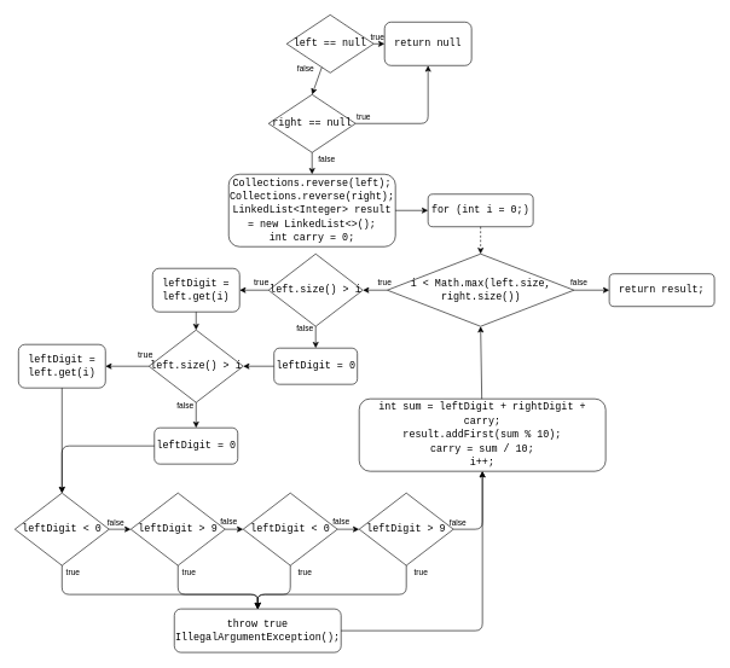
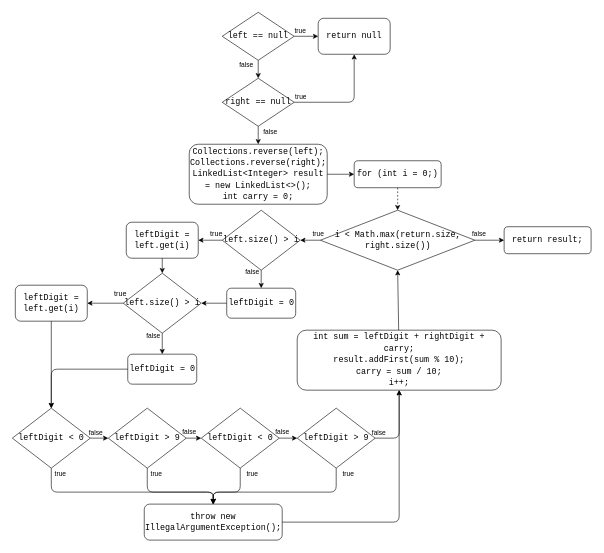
  <mxCell id="0" />
  <mxCell id="1" parent="0" />
  <mxCell id="2" style="edgeStyle=none;html=1;entryX=0.5;entryY=1;entryDx=0;entryDy=0;labelBackgroundColor=none;strokeColor=#000000;fontColor=#000000;" edge="1" parent="1" source="3" target="12"><mxGeometry relative="1" as="geometry" /></mxCell>
  <mxCell id="3" value="&lt;div style=&quot;font-family: Consolas, &amp;quot;Courier New&amp;quot;, monospace; font-size: 14px; line-height: 19px;&quot;&gt;&lt;div style=&quot;line-height: 19px;&quot;&gt;&lt;div style=&quot;&quot;&gt;int sum = leftDigit + rightDigit + carry;&lt;/div&gt;&lt;div style=&quot;&quot;&gt;result.addFirst(sum % 10);&lt;/div&gt;&lt;div style=&quot;&quot;&gt;carry = sum / 10;&lt;/div&gt;&lt;div style=&quot;&quot;&gt;i++;&lt;/div&gt;&lt;/div&gt;&lt;/div&gt;" style="rounded=1;whiteSpace=wrap;html=1;labelBackgroundColor=none;strokeColor=#000000;fillColor=none;fontColor=#000000;" parent="1" vertex="1"><mxGeometry x="495" y="550" width="340" height="100" as="geometry" /></mxCell>
  <mxCell id="4" style="edgeStyle=none;html=1;entryX=0;entryY=0.5;entryDx=0;entryDy=0;strokeColor=#000000;" edge="1" parent="1" source="7" target="26"><mxGeometry relative="1" as="geometry" /></mxCell>
  <mxCell id="5" value="true" style="edgeLabel;html=1;align=center;verticalAlign=middle;resizable=0;points=[];labelBackgroundColor=none;fontColor=#000000;" vertex="1" connectable="0" parent="4"><mxGeometry x="-0.526" relative="1" as="geometry"><mxPoint y="-10" as="offset" /></mxGeometry></mxCell>
  <mxCell id="6" value="false" style="edgeStyle=none;html=1;entryX=0.5;entryY=0;entryDx=0;entryDy=0;strokeColor=#000000;fontColor=#000000;labelBackgroundColor=none;" edge="1" parent="1" source="7" target="25"><mxGeometry x="-0.5" y="-20" relative="1" as="geometry"><mxPoint as="offset" /></mxGeometry></mxCell>
- <mxCell id="7" value="&lt;font face=&quot;Consolas, Courier New, monospace&quot;&gt;&lt;span style=&quot;font-size: 14px;&quot;&gt;left == null&lt;br&gt;&lt;/span&gt;&lt;/font&gt;" style="rhombus;whiteSpace=wrap;html=1;labelBackgroundColor=none;strokeColor=#000000;fontColor=#000000;fillColor=none;" parent="1" vertex="1"><mxGeometry x="395" y="20" width="120" height="80" as="geometry" /></mxCell>
+ <mxCell id="7" value="&lt;font face=&quot;Consolas, Courier New, monospace&quot;&gt;&lt;span style=&quot;font-size: 14px;&quot;&gt;left == null&lt;br&gt;&lt;/span&gt;&lt;/font&gt;" style="rhombus;whiteSpace=wrap;html=1;labelBackgroundColor=none;strokeColor=#000000;fontColor=#000000;fillColor=none;" parent="1" vertex="1"><mxGeometry x="370" y="20" width="120" height="80" as="geometry" /></mxCell>
  <mxCell id="8" style="edgeStyle=none;html=1;entryX=0.5;entryY=1;entryDx=0;entryDy=0;labelBackgroundColor=none;strokeColor=#000000;fontColor=#000000;" edge="1" parent="1" source="9" target="3"><mxGeometry relative="1" as="geometry"><Array as="points"><mxPoint x="665" y="870" /></Array></mxGeometry></mxCell>
- <mxCell id="9" value="&lt;div style=&quot;font-family: Consolas, &amp;quot;Courier New&amp;quot;, monospace; font-size: 14px; line-height: 19px;&quot;&gt;&lt;div style=&quot;line-height: 19px;&quot;&gt;throw true IllegalArgumentException();&lt;/div&gt;&lt;/div&gt;" style="rounded=1;whiteSpace=wrap;html=1;labelBackgroundColor=none;strokeColor=#000000;fontColor=#000000;fillColor=none;labelBorderColor=none;" parent="1" vertex="1"><mxGeometry y="840" width="230" height="60" as="geometry" x="240" /></mxCell>
+ <mxCell id="9" value="&lt;div style=&quot;font-family: Consolas, &amp;quot;Courier New&amp;quot;, monospace; font-size: 14px; line-height: 19px;&quot;&gt;&lt;div style=&quot;line-height: 19px;&quot;&gt;throw new IllegalArgumentException();&lt;/div&gt;&lt;/div&gt;" style="rounded=1;whiteSpace=wrap;html=1;labelBackgroundColor=none;strokeColor=#000000;fontColor=#000000;fillColor=none;labelBorderColor=none;" parent="1" vertex="1"><mxGeometry y="840" width="230" height="60" as="geometry" x="240" /></mxCell>
  <mxCell id="10" value="true" style="edgeStyle=none;html=1;entryX=1;entryY=0.5;entryDx=0;entryDy=0;labelBackgroundColor=none;strokeColor=#000000;fontColor=#000000;" parent="1" source="12" target="14" edge="1"><mxGeometry x="-0.778" y="-10" relative="1" as="geometry"><mxPoint x="410" y="580" as="sourcePoint" /><mxPoint as="offset" /></mxGeometry></mxCell>
  <mxCell id="11" value="false" style="edgeStyle=none;html=1;labelBackgroundColor=none;strokeColor=#000000;fontColor=#000000;entryX=0;entryY=0.5;entryDx=0;entryDy=0;" parent="1" source="12" target="50" edge="1"><mxGeometry x="-0.702" y="10" relative="1" as="geometry"><mxPoint as="offset" /><mxPoint x="850" y="400" as="targetPoint" /></mxGeometry></mxCell>
- <mxCell id="12" value="&lt;div style=&quot;font-family: Consolas, &amp;quot;Courier New&amp;quot;, monospace; font-size: 14px; line-height: 19px;&quot;&gt;i &amp;lt; Math.max(left.size, right.size())&lt;/div&gt;" style="rhombus;whiteSpace=wrap;html=1;labelBackgroundColor=none;strokeColor=#000000;fontColor=#000000;fillColor=none;" parent="1" vertex="1"><mxGeometry x="533.75" y="350" width="257.5" height="100" as="geometry" /></mxCell>
+ <mxCell id="12" value="&lt;div style=&quot;font-family: Consolas, &amp;quot;Courier New&amp;quot;, monospace; font-size: 14px; line-height: 19px;&quot;&gt;i &amp;lt; Math.max(return.size, right.size())&lt;/div&gt;" style="rhombus;whiteSpace=wrap;html=1;labelBackgroundColor=none;strokeColor=#000000;fontColor=#000000;fillColor=none;" parent="1" vertex="1"><mxGeometry x="533.75" y="350" width="257.5" height="100" as="geometry" /></mxCell>
  <mxCell id="13" value="true" style="html=1;exitX=0;exitY=0.5;exitDx=0;exitDy=0;entryX=1;entryY=0.5;entryDx=0;entryDy=0;fontSize=12;fontColor=#000000;labelBackgroundColor=none;strokeColor=#000000;" parent="1" source="14" target="16" edge="1"><mxGeometry x="-0.5" y="-10" relative="1" as="geometry"><mxPoint as="offset" /></mxGeometry></mxCell>
  <mxCell id="14" value="&lt;div style=&quot;font-family: Consolas, &amp;quot;Courier New&amp;quot;, monospace; font-size: 14px; line-height: 19px;&quot;&gt;left.size() &amp;gt; i&lt;/div&gt;" style="rhombus;whiteSpace=wrap;html=1;labelBackgroundColor=none;strokeColor=#000000;fontColor=#000000;fillColor=none;" parent="1" vertex="1"><mxGeometry x="370" y="350" width="130" height="100" as="geometry" /></mxCell>
  <mxCell id="15" style="edgeStyle=none;html=1;entryX=0.5;entryY=0;entryDx=0;entryDy=0;labelBackgroundColor=none;strokeColor=#000000;fontColor=#000000;" edge="1" parent="1" source="16" target="30"><mxGeometry relative="1" as="geometry" /></mxCell>
  <mxCell id="16" value="&lt;div style=&quot;font-family: Consolas, &amp;quot;Courier New&amp;quot;, monospace; font-size: 14px; line-height: 19px;&quot;&gt;leftDigit = left.get(i)&lt;/div&gt;" style="rounded=1;whiteSpace=wrap;html=1;labelBackgroundColor=none;strokeColor=#000000;fontColor=#000000;fillColor=none;" parent="1" vertex="1"><mxGeometry x="210" y="370" width="120" height="60" as="geometry" /></mxCell>
  <mxCell id="17" value="false" style="edgeStyle=none;html=1;entryX=0.5;entryY=0;entryDx=0;entryDy=0;exitX=0.5;exitY=1;exitDx=0;exitDy=0;labelBackgroundColor=none;strokeColor=#000000;fontColor=#000000;" parent="1" source="14" target="28" edge="1"><mxGeometry x="-0.778" y="-15" relative="1" as="geometry"><mxPoint x="750" y="580" as="sourcePoint" /><mxPoint as="offset" /></mxGeometry></mxCell>
  <mxCell id="18" style="edgeStyle=none;html=1;entryX=0;entryY=0.5;entryDx=0;entryDy=0;labelBackgroundColor=none;strokeColor=#000000;fontColor=#000000;" edge="1" parent="1" source="19" target="21"><mxGeometry relative="1" as="geometry" /></mxCell>
  <mxCell id="19" value="&lt;div style=&quot;font-family: Consolas, &amp;quot;Courier New&amp;quot;, monospace; font-size: 14px; line-height: 19px;&quot;&gt;&lt;div style=&quot;line-height: 19px;&quot;&gt;&lt;div style=&quot;&quot;&gt;Collections.reverse(left);&lt;/div&gt;&lt;div style=&quot;&quot;&gt;Collections.reverse(right);&lt;/div&gt;&lt;div style=&quot;&quot;&gt;LinkedList&amp;lt;Integer&amp;gt; result = new LinkedList&amp;lt;&amp;gt;();&lt;/div&gt;&lt;div style=&quot;&quot;&gt;int carry = 0;&lt;/div&gt;&lt;/div&gt;&lt;/div&gt;" style="rounded=1;whiteSpace=wrap;html=1;labelBackgroundColor=none;strokeColor=#000000;fontSize=12;fontColor=#000000;fillColor=none;" parent="1" vertex="1"><mxGeometry x="315" y="240" width="230" height="100" as="geometry" /></mxCell>
  <mxCell id="20" style="edgeStyle=none;html=1;entryX=0.5;entryY=0;entryDx=0;entryDy=0;labelBackgroundColor=none;strokeColor=#000000;fontColor=#000000;dashed=1;" edge="1" parent="1" source="21" target="12"><mxGeometry relative="1" as="geometry" /></mxCell>
  <mxCell id="21" value="&lt;div style=&quot;font-family: Consolas, &amp;quot;Courier New&amp;quot;, monospace; font-size: 14px; line-height: 19px;&quot;&gt;&lt;div style=&quot;&quot;&gt;&lt;div style=&quot;line-height: 19px;&quot;&gt;&lt;span style=&quot;&quot;&gt;for&lt;/span&gt; (&lt;span style=&quot;&quot;&gt;int&lt;/span&gt; &lt;span style=&quot;&quot;&gt;i&lt;/span&gt; = &lt;span style=&quot;&quot;&gt;0&lt;/span&gt;;)&lt;/div&gt;&lt;/div&gt;&lt;/div&gt;" style="rounded=1;whiteSpace=wrap;html=1;labelBackgroundColor=none;strokeColor=#000000;fontSize=12;fontColor=#000000;fillColor=none;spacing=2;" parent="1" vertex="1"><mxGeometry x="590" y="267.5" width="145" height="45" as="geometry" /></mxCell>
  <mxCell id="22" style="edgeStyle=none;html=1;entryX=0.5;entryY=1;entryDx=0;entryDy=0;labelBackgroundColor=none;strokeColor=#000000;fontColor=#000000;" edge="1" parent="1" source="25" target="26"><mxGeometry relative="1" as="geometry"><Array as="points"><mxPoint x="590" y="170" /></Array></mxGeometry></mxCell>
  <mxCell id="23" value="true" style="edgeLabel;html=1;align=center;verticalAlign=middle;resizable=0;points=[];fontColor=#000000;labelBackgroundColor=none;" vertex="1" connectable="0" parent="22"><mxGeometry x="-0.291" y="-2" relative="1" as="geometry"><mxPoint x="-54" y="-12" as="offset" /></mxGeometry></mxCell>
  <mxCell id="24" value="false" style="edgeStyle=none;html=1;entryX=0.5;entryY=0;entryDx=0;entryDy=0;labelBackgroundColor=none;strokeColor=#000000;fontColor=#000000;" edge="1" parent="1" source="25" target="19"><mxGeometry x="-0.333" y="20" relative="1" as="geometry"><mxPoint as="offset" /></mxGeometry></mxCell>
  <mxCell id="25" value="&lt;font face=&quot;Consolas, Courier New, monospace&quot;&gt;&lt;span style=&quot;font-size: 14px;&quot;&gt;right == null&lt;br&gt;&lt;/span&gt;&lt;/font&gt;" style="rhombus;whiteSpace=wrap;html=1;labelBackgroundColor=none;strokeColor=#000000;fontColor=#000000;fillColor=none;" vertex="1" parent="1"><mxGeometry x="370" y="130" width="120" height="80" as="geometry" /></mxCell>
  <mxCell id="26" value="&lt;div style=&quot;font-family: Consolas, &amp;quot;Courier New&amp;quot;, monospace; font-size: 14px; line-height: 19px;&quot;&gt;return null&lt;/div&gt;" style="rounded=1;whiteSpace=wrap;html=1;labelBackgroundColor=none;strokeColor=#000000;fontSize=12;fontColor=#000000;fillColor=none;" vertex="1" parent="1"><mxGeometry x="530" y="30" width="120" height="60" as="geometry" /></mxCell>
  <mxCell id="27" style="edgeStyle=none;html=1;entryX=1;entryY=0.5;entryDx=0;entryDy=0;labelBackgroundColor=none;strokeColor=#000000;fontColor=#000000;" edge="1" parent="1" source="28" target="30"><mxGeometry relative="1" as="geometry" /></mxCell>
  <mxCell id="28" value="&lt;div style=&quot;font-family: Consolas, &amp;quot;Courier New&amp;quot;, monospace; font-size: 14px; line-height: 19px;&quot;&gt;leftDigit = 0&lt;/div&gt;" style="rounded=1;whiteSpace=wrap;html=1;labelBackgroundColor=none;strokeColor=#000000;fontColor=#000000;fillColor=none;" vertex="1" parent="1"><mxGeometry x="377.5" y="480" width="115" height="50" as="geometry" /></mxCell>
  <mxCell id="29" value="true" style="html=1;exitX=0;exitY=0.5;exitDx=0;exitDy=0;entryX=1;entryY=0.5;entryDx=0;entryDy=0;fontSize=12;fontColor=#000000;labelBackgroundColor=none;strokeColor=#000000;" edge="1" parent="1" source="30" target="32"><mxGeometry x="-0.833" y="-15" relative="1" as="geometry"><mxPoint as="offset" /></mxGeometry></mxCell>
  <mxCell id="30" value="&lt;div style=&quot;font-family: Consolas, &amp;quot;Courier New&amp;quot;, monospace; font-size: 14px; line-height: 19px;&quot;&gt;left.size() &amp;gt; i&lt;/div&gt;" style="rhombus;whiteSpace=wrap;html=1;labelBackgroundColor=none;strokeColor=#000000;fontColor=#000000;fillColor=none;" vertex="1" parent="1"><mxGeometry x="205" y="455" width="130" height="100" as="geometry" /></mxCell>
  <mxCell id="31" style="edgeStyle=none;html=1;entryX=0.5;entryY=0;entryDx=0;entryDy=0;labelBackgroundColor=none;strokeColor=#000000;fontColor=#000000;" edge="1" parent="1" source="32" target="39"><mxGeometry relative="1" as="geometry" /></mxCell>
  <mxCell id="32" value="&lt;div style=&quot;font-family: Consolas, &amp;quot;Courier New&amp;quot;, monospace; font-size: 14px; line-height: 19px;&quot;&gt;leftDigit = left.get(i)&lt;/div&gt;" style="rounded=1;whiteSpace=wrap;html=1;labelBackgroundColor=none;strokeColor=#000000;fontColor=#000000;fillColor=none;" vertex="1" parent="1"><mxGeometry x="25" y="475" width="120" height="60" as="geometry" /></mxCell>
  <mxCell id="33" value="false" style="edgeStyle=none;html=1;entryX=0.5;entryY=0;entryDx=0;entryDy=0;exitX=0.5;exitY=1;exitDx=0;exitDy=0;labelBackgroundColor=none;strokeColor=#000000;fontColor=#000000;" edge="1" parent="1" source="30" target="35"><mxGeometry x="-0.778" y="-15" relative="1" as="geometry"><mxPoint x="590" y="685" as="sourcePoint" /><mxPoint as="offset" /></mxGeometry></mxCell>
  <mxCell id="34" style="edgeStyle=none;html=1;entryX=0.5;entryY=0;entryDx=0;entryDy=0;labelBackgroundColor=none;strokeColor=#000000;fontColor=#000000;" edge="1" parent="1" source="35" target="39"><mxGeometry relative="1" as="geometry"><Array as="points"><mxPoint x="85" y="615" /></Array></mxGeometry></mxCell>
  <mxCell id="35" value="&lt;div style=&quot;font-family: Consolas, &amp;quot;Courier New&amp;quot;, monospace; font-size: 14px; line-height: 19px;&quot;&gt;leftDigit = 0&lt;/div&gt;" style="rounded=1;whiteSpace=wrap;html=1;labelBackgroundColor=none;strokeColor=#000000;fontColor=#000000;fillColor=none;" vertex="1" parent="1"><mxGeometry x="212.5" y="590" width="115" height="50" as="geometry" /></mxCell>
  <mxCell id="36" style="edgeStyle=none;html=1;labelBackgroundColor=none;strokeColor=#000000;fontColor=#000000;" edge="1" parent="1" source="39" target="42"><mxGeometry relative="1" as="geometry" /></mxCell>
  <mxCell id="37" value="false" style="edgeLabel;html=1;align=center;verticalAlign=middle;resizable=0;points=[];fontColor=#000000;labelBackgroundColor=none;" vertex="1" connectable="0" parent="36"><mxGeometry x="-0.412" y="1" relative="1" as="geometry"><mxPoint x="-1" y="-9" as="offset" /></mxGeometry></mxCell>
  <mxCell id="38" value="true" style="edgeStyle=none;html=1;entryX=0.5;entryY=0;entryDx=0;entryDy=0;labelBackgroundColor=none;strokeColor=#000000;fontColor=#000000;" edge="1" parent="1" source="39" target="9"><mxGeometry x="-0.939" y="15" relative="1" as="geometry"><Array as="points"><mxPoint x="85" y="820" /><mxPoint x="355" y="820" /></Array><mxPoint as="offset" /></mxGeometry></mxCell>
  <mxCell id="39" value="&lt;div style=&quot;font-family: Consolas, &amp;quot;Courier New&amp;quot;, monospace; font-size: 14px; line-height: 19px;&quot;&gt;leftDigit &amp;lt; 0&lt;/div&gt;" style="rhombus;whiteSpace=wrap;html=1;labelBackgroundColor=none;strokeColor=#000000;fontColor=#000000;fillColor=none;" vertex="1" parent="1"><mxGeometry x="20" y="680" width="130" height="100" as="geometry" /></mxCell>
  <mxCell id="40" value="false" style="edgeStyle=none;html=1;labelBackgroundColor=none;strokeColor=#000000;fontColor=#000000;" edge="1" parent="1" source="42" target="45"><mxGeometry x="-0.6" y="10" relative="1" as="geometry"><mxPoint as="offset" /></mxGeometry></mxCell>
  <mxCell id="41" value="true" style="edgeStyle=none;html=1;labelBackgroundColor=none;strokeColor=#000000;fontColor=#000000;entryX=0.5;entryY=0;entryDx=0;entryDy=0;" edge="1" parent="1" source="42" target="9"><mxGeometry x="-0.882" y="15" relative="1" as="geometry"><mxPoint x="340" y="830" as="targetPoint" /><Array as="points"><mxPoint x="245" y="820" /><mxPoint x="355" y="820" /></Array><mxPoint as="offset" /></mxGeometry></mxCell>
  <mxCell id="42" value="&lt;div style=&quot;font-family: Consolas, &amp;quot;Courier New&amp;quot;, monospace; font-size: 14px; line-height: 19px;&quot;&gt;leftDigit &amp;gt; 9&lt;/div&gt;" style="rhombus;whiteSpace=wrap;html=1;labelBackgroundColor=none;strokeColor=#000000;fontColor=#000000;fillColor=none;" vertex="1" parent="1"><mxGeometry x="180" y="680" width="130" height="100" as="geometry" /></mxCell>
  <mxCell id="43" value="false" style="edgeStyle=none;html=1;labelBackgroundColor=none;strokeColor=#000000;fontColor=#000000;" edge="1" parent="1" source="45" target="49"><mxGeometry x="-0.667" y="10" relative="1" as="geometry"><mxPoint as="offset" /></mxGeometry></mxCell>
  <mxCell id="44" value="true" style="edgeStyle=none;html=1;labelBackgroundColor=none;strokeColor=#000000;fontColor=#000000;entryX=0.5;entryY=0;entryDx=0;entryDy=0;" edge="1" parent="1" source="45" target="9"><mxGeometry x="-0.809" y="20" relative="1" as="geometry"><mxPoint x="350" y="830" as="targetPoint" /><Array as="points"><mxPoint x="400" y="820" /><mxPoint x="355" y="820" /></Array><mxPoint as="offset" /></mxGeometry></mxCell>
  <mxCell id="45" value="&lt;div style=&quot;font-family: Consolas, &amp;quot;Courier New&amp;quot;, monospace; font-size: 14px; line-height: 19px;&quot;&gt;leftDigit &amp;lt; 0&lt;/div&gt;" style="rhombus;whiteSpace=wrap;html=1;labelBackgroundColor=none;strokeColor=#000000;fontColor=#000000;fillColor=none;" vertex="1" parent="1"><mxGeometry x="335" y="680" width="130" height="100" as="geometry" /></mxCell>
  <mxCell id="46" value="true" style="edgeStyle=none;html=1;labelBackgroundColor=none;strokeColor=#000000;fontColor=#000000;entryX=0.5;entryY=0;entryDx=0;entryDy=0;" edge="1" parent="1" source="49" target="9"><mxGeometry x="-0.924" y="20" relative="1" as="geometry"><mxPoint x="430" y="820" as="targetPoint" /><Array as="points"><mxPoint x="560" y="820" /><mxPoint x="355" y="820" /></Array><mxPoint as="offset" /></mxGeometry></mxCell>
  <mxCell id="47" style="edgeStyle=none;html=1;entryX=0.5;entryY=1;entryDx=0;entryDy=0;labelBackgroundColor=none;strokeColor=#000000;fontColor=#000000;" edge="1" parent="1" source="49" target="3"><mxGeometry relative="1" as="geometry"><Array as="points"><mxPoint x="665" y="730" /></Array></mxGeometry></mxCell>
  <mxCell id="48" value="false" style="edgeLabel;html=1;align=center;verticalAlign=middle;resizable=0;points=[];fontColor=#000000;labelBackgroundColor=none;" vertex="1" connectable="0" parent="47"><mxGeometry x="0.306" y="-2" relative="1" as="geometry"><mxPoint x="-37" y="28" as="offset" /></mxGeometry></mxCell>
  <mxCell id="49" value="&lt;div style=&quot;font-family: Consolas, &amp;quot;Courier New&amp;quot;, monospace; font-size: 14px; line-height: 19px;&quot;&gt;leftDigit &amp;gt; 9&lt;/div&gt;" style="rhombus;whiteSpace=wrap;html=1;labelBackgroundColor=none;strokeColor=#000000;fontColor=#000000;fillColor=none;" vertex="1" parent="1"><mxGeometry x="495" y="680" width="130" height="100" as="geometry" /></mxCell>
  <mxCell id="50" value="&lt;div style=&quot;font-family: Consolas, &amp;quot;Courier New&amp;quot;, monospace; font-size: 14px; line-height: 19px;&quot;&gt;&lt;div style=&quot;&quot;&gt;&lt;div style=&quot;line-height: 19px;&quot;&gt;return result;&lt;/div&gt;&lt;/div&gt;&lt;/div&gt;" style="rounded=1;whiteSpace=wrap;html=1;labelBackgroundColor=none;strokeColor=#000000;fontSize=12;fontColor=#000000;fillColor=none;spacing=2;" vertex="1" parent="1"><mxGeometry x="840" y="377.5" width="145" height="45" as="geometry" /></mxCell>
